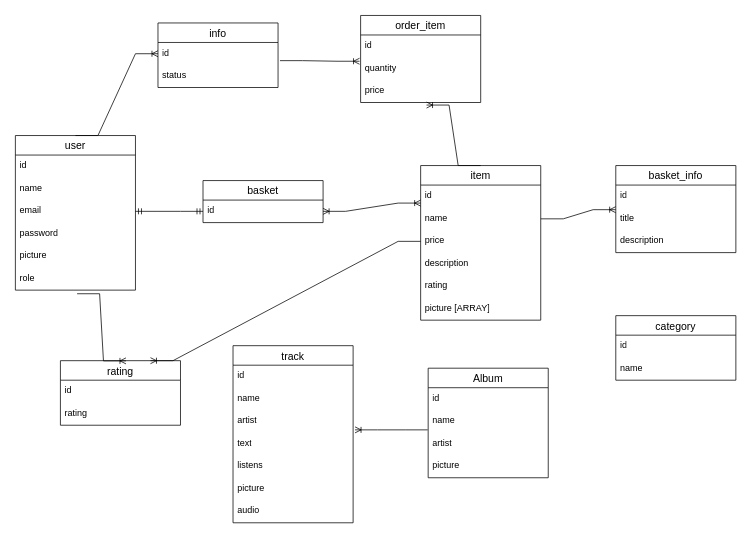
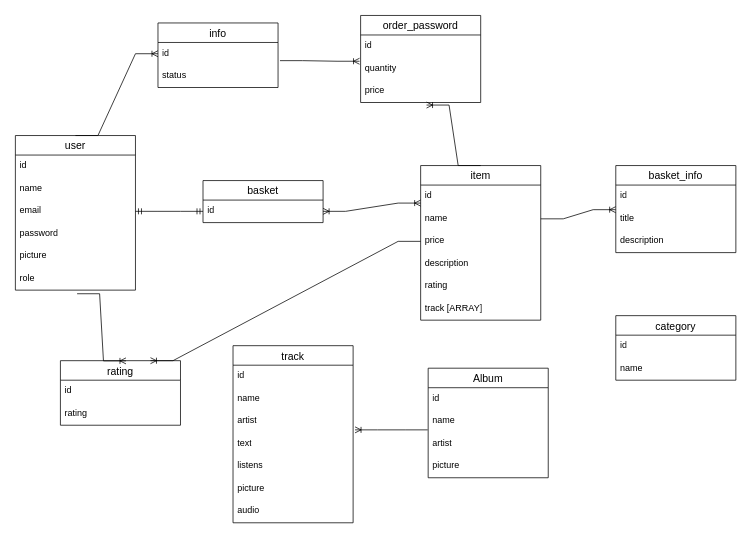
  <mxCell id="0" />
  <mxCell id="1" parent="0" />
  <mxCell id="2" value="track" style="swimlane;fontStyle=0;childLayout=stackLayout;horizontal=1;startSize=26;horizontalStack=0;resizeParent=1;resizeParentMax=0;resizeLast=0;collapsible=1;marginBottom=0;align=center;fontSize=14;" parent="1" vertex="1"><mxGeometry x="310" y="460" width="160" height="236" as="geometry"><mxRectangle x="310" y="230" width="70" height="30" as="alternateBounds" /></mxGeometry></mxCell>
  <mxCell id="3" value="id" style="text;strokeColor=none;fillColor=none;spacingLeft=4;spacingRight=4;overflow=hidden;rotatable=0;points=[[0,0.5],[1,0.5]];portConstraint=eastwest;fontSize=12;whiteSpace=wrap;html=1;" parent="2" vertex="1"><mxGeometry y="26" width="160" height="30" as="geometry" /></mxCell>
  <mxCell id="4" value="name" style="text;strokeColor=none;fillColor=none;spacingLeft=4;spacingRight=4;overflow=hidden;rotatable=0;points=[[0,0.5],[1,0.5]];portConstraint=eastwest;fontSize=12;whiteSpace=wrap;html=1;" parent="2" vertex="1"><mxGeometry y="56" width="160" height="30" as="geometry" /></mxCell>
  <mxCell id="5" value="artist" style="text;strokeColor=none;fillColor=none;spacingLeft=4;spacingRight=4;overflow=hidden;rotatable=0;points=[[0,0.5],[1,0.5]];portConstraint=eastwest;fontSize=12;whiteSpace=wrap;html=1;" parent="2" vertex="1"><mxGeometry y="86" width="160" height="30" as="geometry" /></mxCell>
  <mxCell id="6" value="text" style="text;strokeColor=none;fillColor=none;spacingLeft=4;spacingRight=4;overflow=hidden;rotatable=0;points=[[0,0.5],[1,0.5]];portConstraint=eastwest;fontSize=12;whiteSpace=wrap;html=1;" parent="2" vertex="1"><mxGeometry y="116" width="160" height="30" as="geometry" /></mxCell>
  <mxCell id="7" value="listens" style="text;strokeColor=none;fillColor=none;spacingLeft=4;spacingRight=4;overflow=hidden;rotatable=0;points=[[0,0.5],[1,0.5]];portConstraint=eastwest;fontSize=12;whiteSpace=wrap;html=1;" parent="2" vertex="1"><mxGeometry y="146" width="160" height="30" as="geometry" /></mxCell>
  <mxCell id="8" value="picture" style="text;strokeColor=none;fillColor=none;spacingLeft=4;spacingRight=4;overflow=hidden;rotatable=0;points=[[0,0.5],[1,0.5]];portConstraint=eastwest;fontSize=12;whiteSpace=wrap;html=1;" parent="2" vertex="1"><mxGeometry y="176" width="160" height="30" as="geometry" /></mxCell>
  <mxCell id="9" value="audio" style="text;strokeColor=none;fillColor=none;spacingLeft=4;spacingRight=4;overflow=hidden;rotatable=0;points=[[0,0.5],[1,0.5]];portConstraint=eastwest;fontSize=12;whiteSpace=wrap;html=1;" parent="2" vertex="1"><mxGeometry y="206" width="160" height="30" as="geometry" /></mxCell>
  <mxCell id="10" value="Album" style="swimlane;fontStyle=0;childLayout=stackLayout;horizontal=1;startSize=26;horizontalStack=0;resizeParent=1;resizeParentMax=0;resizeLast=0;collapsible=1;marginBottom=0;align=center;fontSize=14;" parent="1" vertex="1"><mxGeometry x="570" y="490" width="160" height="146" as="geometry"><mxRectangle x="310" y="230" width="70" height="30" as="alternateBounds" /></mxGeometry></mxCell>
  <mxCell id="11" value="id" style="text;strokeColor=none;fillColor=none;spacingLeft=4;spacingRight=4;overflow=hidden;rotatable=0;points=[[0,0.5],[1,0.5]];portConstraint=eastwest;fontSize=12;whiteSpace=wrap;html=1;" parent="10" vertex="1"><mxGeometry y="26" width="160" height="30" as="geometry" /></mxCell>
  <mxCell id="12" value="name" style="text;strokeColor=none;fillColor=none;spacingLeft=4;spacingRight=4;overflow=hidden;rotatable=0;points=[[0,0.5],[1,0.5]];portConstraint=eastwest;fontSize=12;whiteSpace=wrap;html=1;" parent="10" vertex="1"><mxGeometry y="56" width="160" height="30" as="geometry" /></mxCell>
  <mxCell id="13" value="artist" style="text;strokeColor=none;fillColor=none;spacingLeft=4;spacingRight=4;overflow=hidden;rotatable=0;points=[[0,0.5],[1,0.5]];portConstraint=eastwest;fontSize=12;whiteSpace=wrap;html=1;" parent="10" vertex="1"><mxGeometry y="86" width="160" height="30" as="geometry" /></mxCell>
  <mxCell id="14" value="picture" style="text;strokeColor=none;fillColor=none;spacingLeft=4;spacingRight=4;overflow=hidden;rotatable=0;points=[[0,0.5],[1,0.5]];portConstraint=eastwest;fontSize=12;whiteSpace=wrap;html=1;" parent="10" vertex="1"><mxGeometry y="116" width="160" height="30" as="geometry" /></mxCell>
  <mxCell id="15" value="user" style="swimlane;fontStyle=0;childLayout=stackLayout;horizontal=1;startSize=26;horizontalStack=0;resizeParent=1;resizeParentMax=0;resizeLast=0;collapsible=1;marginBottom=0;align=center;fontSize=14;" parent="1" vertex="1"><mxGeometry x="20" y="180" width="160" height="206" as="geometry"><mxRectangle x="310" y="230" width="70" height="30" as="alternateBounds" /></mxGeometry></mxCell>
  <mxCell id="16" value="id" style="text;strokeColor=none;fillColor=none;spacingLeft=4;spacingRight=4;overflow=hidden;rotatable=0;points=[[0,0.5],[1,0.5]];portConstraint=eastwest;fontSize=12;whiteSpace=wrap;html=1;" parent="15" vertex="1"><mxGeometry y="26" width="160" height="30" as="geometry" /></mxCell>
  <mxCell id="17" value="name" style="text;strokeColor=none;fillColor=none;spacingLeft=4;spacingRight=4;overflow=hidden;rotatable=0;points=[[0,0.5],[1,0.5]];portConstraint=eastwest;fontSize=12;whiteSpace=wrap;html=1;" parent="15" vertex="1"><mxGeometry y="56" width="160" height="30" as="geometry" /></mxCell>
  <mxCell id="18" value="email" style="text;strokeColor=none;fillColor=none;spacingLeft=4;spacingRight=4;overflow=hidden;rotatable=0;points=[[0,0.5],[1,0.5]];portConstraint=eastwest;fontSize=12;whiteSpace=wrap;html=1;" parent="15" vertex="1"><mxGeometry y="86" width="160" height="30" as="geometry" /></mxCell>
  <mxCell id="19" value="password" style="text;strokeColor=none;fillColor=none;spacingLeft=4;spacingRight=4;overflow=hidden;rotatable=0;points=[[0,0.5],[1,0.5]];portConstraint=eastwest;fontSize=12;whiteSpace=wrap;html=1;" parent="15" vertex="1"><mxGeometry y="116" width="160" height="30" as="geometry" /></mxCell>
  <mxCell id="20" value="picture" style="text;strokeColor=none;fillColor=none;spacingLeft=4;spacingRight=4;overflow=hidden;rotatable=0;points=[[0,0.5],[1,0.5]];portConstraint=eastwest;fontSize=12;whiteSpace=wrap;html=1;" parent="15" vertex="1"><mxGeometry y="146" width="160" height="30" as="geometry" /></mxCell>
  <mxCell id="21" value="role" style="text;strokeColor=none;fillColor=none;spacingLeft=4;spacingRight=4;overflow=hidden;rotatable=0;points=[[0,0.5],[1,0.5]];portConstraint=eastwest;fontSize=12;whiteSpace=wrap;html=1;" parent="15" vertex="1"><mxGeometry y="176" width="160" height="30" as="geometry" /></mxCell>
  <mxCell id="22" value="basket" style="swimlane;fontStyle=0;childLayout=stackLayout;horizontal=1;startSize=26;horizontalStack=0;resizeParent=1;resizeParentMax=0;resizeLast=0;collapsible=1;marginBottom=0;align=center;fontSize=14;" parent="1" vertex="1"><mxGeometry x="270" y="240" width="160" height="56" as="geometry"><mxRectangle x="310" y="230" width="70" height="30" as="alternateBounds" /></mxGeometry></mxCell>
  <mxCell id="23" value="id" style="text;strokeColor=none;fillColor=none;spacingLeft=4;spacingRight=4;overflow=hidden;rotatable=0;points=[[0,0.5],[1,0.5]];portConstraint=eastwest;fontSize=12;whiteSpace=wrap;html=1;" parent="22" vertex="1"><mxGeometry y="26" width="160" height="30" as="geometry" /></mxCell>
  <mxCell id="24" value="" style="edgeStyle=entityRelationEdgeStyle;fontSize=12;html=1;endArrow=ERmandOne;startArrow=ERmandOne;rounded=0;entryX=0;entryY=0.5;entryDx=0;entryDy=0;exitX=1;exitY=0.5;exitDx=0;exitDy=0;" parent="1" source="18" target="23" edge="1"><mxGeometry width="100" height="100" relative="1" as="geometry"><mxPoint x="200" y="300" as="sourcePoint" /><mxPoint x="280" y="283.802" as="targetPoint" /><Array as="points"><mxPoint x="270.96" y="289.01" /></Array></mxGeometry></mxCell>
  <mxCell id="25" value="item" style="swimlane;fontStyle=0;childLayout=stackLayout;horizontal=1;startSize=26;horizontalStack=0;resizeParent=1;resizeParentMax=0;resizeLast=0;collapsible=1;marginBottom=0;align=center;fontSize=14;" parent="1" vertex="1"><mxGeometry x="560" y="220" width="160" height="206" as="geometry"><mxRectangle x="310" y="230" width="70" height="30" as="alternateBounds" /></mxGeometry></mxCell>
  <mxCell id="26" value="id" style="text;strokeColor=none;fillColor=none;spacingLeft=4;spacingRight=4;overflow=hidden;rotatable=0;points=[[0,0.5],[1,0.5]];portConstraint=eastwest;fontSize=12;whiteSpace=wrap;html=1;" parent="25" vertex="1"><mxGeometry y="26" width="160" height="30" as="geometry" /></mxCell>
  <mxCell id="27" value="name" style="text;strokeColor=none;fillColor=none;spacingLeft=4;spacingRight=4;overflow=hidden;rotatable=0;points=[[0,0.5],[1,0.5]];portConstraint=eastwest;fontSize=12;whiteSpace=wrap;html=1;" parent="25" vertex="1"><mxGeometry y="56" width="160" height="30" as="geometry" /></mxCell>
  <mxCell id="28" value="price" style="text;strokeColor=none;fillColor=none;spacingLeft=4;spacingRight=4;overflow=hidden;rotatable=0;points=[[0,0.5],[1,0.5]];portConstraint=eastwest;fontSize=12;whiteSpace=wrap;html=1;" parent="25" vertex="1"><mxGeometry y="86" width="160" height="30" as="geometry" /></mxCell>
  <mxCell id="29" value="description" style="text;strokeColor=none;fillColor=none;spacingLeft=4;spacingRight=4;overflow=hidden;rotatable=0;points=[[0,0.5],[1,0.5]];portConstraint=eastwest;fontSize=12;whiteSpace=wrap;html=1;" parent="25" vertex="1"><mxGeometry y="116" width="160" height="30" as="geometry" /></mxCell>
  <mxCell id="30" value="rating" style="text;strokeColor=none;fillColor=none;spacingLeft=4;spacingRight=4;overflow=hidden;rotatable=0;points=[[0,0.5],[1,0.5]];portConstraint=eastwest;fontSize=12;whiteSpace=wrap;html=1;" parent="25" vertex="1"><mxGeometry y="146" width="160" height="30" as="geometry" /></mxCell>
- <mxCell id="31" value="picture [ARRAY]" style="text;strokeColor=none;fillColor=none;spacingLeft=4;spacingRight=4;overflow=hidden;rotatable=0;points=[[0,0.5],[1,0.5]];portConstraint=eastwest;fontSize=12;whiteSpace=wrap;html=1;" parent="25" vertex="1"><mxGeometry y="176" width="160" height="30" as="geometry" /></mxCell>
+ <mxCell id="31" value="track [ARRAY]" style="text;strokeColor=none;fillColor=none;spacingLeft=4;spacingRight=4;overflow=hidden;rotatable=0;points=[[0,0.5],[1,0.5]];portConstraint=eastwest;fontSize=12;whiteSpace=wrap;html=1;" parent="25" vertex="1"><mxGeometry y="176" width="160" height="30" as="geometry" /></mxCell>
  <mxCell id="32" value="rating" style="swimlane;fontStyle=0;childLayout=stackLayout;horizontal=1;startSize=26;horizontalStack=0;resizeParent=1;resizeParentMax=0;resizeLast=0;collapsible=1;marginBottom=0;align=center;fontSize=14;" parent="1" vertex="1"><mxGeometry y="480" width="160" height="86" as="geometry" x="80"><mxRectangle x="310" y="230" width="70" height="30" as="alternateBounds" /></mxGeometry></mxCell>
  <mxCell id="33" value="id" style="text;strokeColor=none;fillColor=none;spacingLeft=4;spacingRight=4;overflow=hidden;rotatable=0;points=[[0,0.5],[1,0.5]];portConstraint=eastwest;fontSize=12;whiteSpace=wrap;html=1;" parent="32" vertex="1"><mxGeometry y="26" width="160" height="30" as="geometry" /></mxCell>
  <mxCell id="34" value="rating" style="text;strokeColor=none;fillColor=none;spacingLeft=4;spacingRight=4;overflow=hidden;rotatable=0;points=[[0,0.5],[1,0.5]];portConstraint=eastwest;fontSize=12;whiteSpace=wrap;html=1;" parent="32" vertex="1"><mxGeometry y="56" width="160" height="30" as="geometry" /></mxCell>
  <mxCell id="35" value="basket_info" style="swimlane;fontStyle=0;childLayout=stackLayout;horizontal=1;startSize=26;horizontalStack=0;resizeParent=1;resizeParentMax=0;resizeLast=0;collapsible=1;marginBottom=0;align=center;fontSize=14;" parent="1" vertex="1"><mxGeometry x="820" y="220" width="160" height="116" as="geometry"><mxRectangle x="310" y="230" width="70" height="30" as="alternateBounds" /></mxGeometry></mxCell>
  <mxCell id="36" value="id" style="text;strokeColor=none;fillColor=none;spacingLeft=4;spacingRight=4;overflow=hidden;rotatable=0;points=[[0,0.5],[1,0.5]];portConstraint=eastwest;fontSize=12;whiteSpace=wrap;html=1;" parent="35" vertex="1"><mxGeometry y="26" width="160" height="30" as="geometry" /></mxCell>
  <mxCell id="37" value="title" style="text;strokeColor=none;fillColor=none;spacingLeft=4;spacingRight=4;overflow=hidden;rotatable=0;points=[[0,0.5],[1,0.5]];portConstraint=eastwest;fontSize=12;whiteSpace=wrap;html=1;" parent="35" vertex="1"><mxGeometry y="56" width="160" height="30" as="geometry" /></mxCell>
  <mxCell id="38" value="description" style="text;strokeColor=none;fillColor=none;spacingLeft=4;spacingRight=4;overflow=hidden;rotatable=0;points=[[0,0.5],[1,0.5]];portConstraint=eastwest;fontSize=12;whiteSpace=wrap;html=1;" parent="35" vertex="1"><mxGeometry y="86" width="160" height="30" as="geometry" /></mxCell>
  <mxCell id="39" value="category" style="swimlane;fontStyle=0;childLayout=stackLayout;horizontal=1;startSize=26;horizontalStack=0;resizeParent=1;resizeParentMax=0;resizeLast=0;collapsible=1;marginBottom=0;align=center;fontSize=14;" parent="1" vertex="1"><mxGeometry x="820" y="420" width="160" height="86" as="geometry"><mxRectangle x="310" y="230" width="70" height="30" as="alternateBounds" /></mxGeometry></mxCell>
  <mxCell id="40" value="id" style="text;strokeColor=none;fillColor=none;spacingLeft=4;spacingRight=4;overflow=hidden;rotatable=0;points=[[0,0.5],[1,0.5]];portConstraint=eastwest;fontSize=12;whiteSpace=wrap;html=1;" parent="39" vertex="1"><mxGeometry y="26" width="160" height="30" as="geometry" /></mxCell>
  <mxCell id="41" value="name" style="text;strokeColor=none;fillColor=none;spacingLeft=4;spacingRight=4;overflow=hidden;rotatable=0;points=[[0,0.5],[1,0.5]];portConstraint=eastwest;fontSize=12;whiteSpace=wrap;html=1;" parent="39" vertex="1"><mxGeometry y="56" width="160" height="30" as="geometry" /></mxCell>
  <mxCell id="42" value="" style="edgeStyle=entityRelationEdgeStyle;fontSize=12;html=1;endArrow=ERoneToMany;startArrow=ERoneToMany;rounded=0;exitX=1;exitY=0.5;exitDx=0;exitDy=0;entryX=0;entryY=0.8;entryDx=0;entryDy=0;entryPerimeter=0;" parent="1" source="23" target="26" edge="1"><mxGeometry width="100" height="100" relative="1" as="geometry"><mxPoint x="440" y="370" as="sourcePoint" /><mxPoint x="540" y="270" as="targetPoint" /></mxGeometry></mxCell>
  <mxCell id="43" value="" style="edgeStyle=entityRelationEdgeStyle;fontSize=12;html=1;endArrow=ERoneToMany;rounded=0;exitX=1;exitY=0.5;exitDx=0;exitDy=0;entryX=-0.001;entryY=0.093;entryDx=0;entryDy=0;entryPerimeter=0;" parent="1" source="27" edge="1"><mxGeometry width="100" height="100" relative="1" as="geometry"><mxPoint x="740" y="400" as="sourcePoint" /><mxPoint x="819.84" y="278.79" as="targetPoint" /></mxGeometry></mxCell>
  <mxCell id="44" value="" style="edgeStyle=entityRelationEdgeStyle;fontSize=12;html=1;endArrow=ERoneToMany;rounded=0;entryX=0.546;entryY=0.003;entryDx=0;entryDy=0;entryPerimeter=0;exitX=0.514;exitY=1.16;exitDx=0;exitDy=0;exitPerimeter=0;" parent="1" source="21" target="32" edge="1"><mxGeometry width="100" height="100" relative="1" as="geometry"><mxPoint x="70" y="490" as="sourcePoint" /><mxPoint x="170" y="390" as="targetPoint" /></mxGeometry></mxCell>
  <mxCell id="45" value="" style="edgeStyle=entityRelationEdgeStyle;fontSize=12;html=1;endArrow=ERoneToMany;rounded=0;entryX=0.75;entryY=0;entryDx=0;entryDy=0;exitX=0;exitY=0.5;exitDx=0;exitDy=0;" parent="1" source="28" target="32" edge="1"><mxGeometry width="100" height="100" relative="1" as="geometry"><mxPoint x="360" y="460" as="sourcePoint" /><mxPoint x="460" y="360" as="targetPoint" /><Array as="points"><mxPoint x="380" y="320" /><mxPoint x="210" y="450" /><mxPoint x="720" y="290" /><mxPoint x="320" y="370" /></Array></mxGeometry></mxCell>
  <mxCell id="46" value="info" style="swimlane;fontStyle=0;childLayout=stackLayout;horizontal=1;startSize=26;horizontalStack=0;resizeParent=1;resizeParentMax=0;resizeLast=0;collapsible=1;marginBottom=0;align=center;fontSize=14;" vertex="1" parent="1"><mxGeometry x="210" y="30" width="160" height="86" as="geometry"><mxRectangle x="310" y="230" width="70" height="30" as="alternateBounds" /></mxGeometry></mxCell>
  <mxCell id="47" value="id" style="text;strokeColor=none;fillColor=none;spacingLeft=4;spacingRight=4;overflow=hidden;rotatable=0;points=[[0,0.5],[1,0.5]];portConstraint=eastwest;fontSize=12;whiteSpace=wrap;html=1;" vertex="1" parent="46"><mxGeometry y="26" width="160" height="30" as="geometry" /></mxCell>
  <mxCell id="48" value="status" style="text;strokeColor=none;fillColor=none;spacingLeft=4;spacingRight=4;overflow=hidden;rotatable=0;points=[[0,0.5],[1,0.5]];portConstraint=eastwest;fontSize=12;whiteSpace=wrap;html=1;" vertex="1" parent="46"><mxGeometry y="56" width="160" height="30" as="geometry" /></mxCell>
- <mxCell id="49" value="order_item" style="swimlane;fontStyle=0;childLayout=stackLayout;horizontal=1;startSize=26;horizontalStack=0;resizeParent=1;resizeParentMax=0;resizeLast=0;collapsible=1;marginBottom=0;align=center;fontSize=14;" vertex="1" parent="1"><mxGeometry x="480" y="20" width="160" height="116" as="geometry"><mxRectangle x="310" y="230" width="70" height="30" as="alternateBounds" /></mxGeometry></mxCell>
+ <mxCell id="49" value="order_password" style="swimlane;fontStyle=0;childLayout=stackLayout;horizontal=1;startSize=26;horizontalStack=0;resizeParent=1;resizeParentMax=0;resizeLast=0;collapsible=1;marginBottom=0;align=center;fontSize=14;" vertex="1" parent="1"><mxGeometry x="480" y="20" width="160" height="116" as="geometry"><mxRectangle x="310" y="230" width="70" height="30" as="alternateBounds" /></mxGeometry></mxCell>
  <mxCell id="50" value="id" style="text;strokeColor=none;fillColor=none;spacingLeft=4;spacingRight=4;overflow=hidden;rotatable=0;points=[[0,0.5],[1,0.5]];portConstraint=eastwest;fontSize=12;whiteSpace=wrap;html=1;" vertex="1" parent="49"><mxGeometry y="26" width="160" height="30" as="geometry" /></mxCell>
  <mxCell id="51" value="quantity" style="text;strokeColor=none;fillColor=none;spacingLeft=4;spacingRight=4;overflow=hidden;rotatable=0;points=[[0,0.5],[1,0.5]];portConstraint=eastwest;fontSize=12;whiteSpace=wrap;html=1;" vertex="1" parent="49"><mxGeometry y="56" width="160" height="30" as="geometry" /></mxCell>
  <mxCell id="52" value="price" style="text;strokeColor=none;fillColor=none;spacingLeft=4;spacingRight=4;overflow=hidden;rotatable=0;points=[[0,0.5],[1,0.5]];portConstraint=eastwest;fontSize=12;whiteSpace=wrap;html=1;" vertex="1" parent="49"><mxGeometry y="86" width="160" height="30" as="geometry" /></mxCell>
  <mxCell id="53" value="" style="edgeStyle=entityRelationEdgeStyle;fontSize=12;html=1;endArrow=ERoneToMany;rounded=0;exitX=0.5;exitY=0;exitDx=0;exitDy=0;entryX=0;entryY=0.5;entryDx=0;entryDy=0;" edge="1" parent="1" source="15" target="47"><mxGeometry width="100" height="100" relative="1" as="geometry"><mxPoint x="100" y="140" as="sourcePoint" /><mxPoint x="200" as="targetPoint" y="40" /></mxGeometry></mxCell>
  <mxCell id="54" value="" style="edgeStyle=entityRelationEdgeStyle;fontSize=12;html=1;endArrow=ERoneToMany;rounded=0;exitX=1.016;exitY=0.807;exitDx=0;exitDy=0;exitPerimeter=0;entryX=-0.009;entryY=0.167;entryDx=0;entryDy=0;entryPerimeter=0;" edge="1" parent="1" source="47" target="51"><mxGeometry width="100" height="100" relative="1" as="geometry"><mxPoint x="380" y="150" as="sourcePoint" /><mxPoint x="480" y="50" as="targetPoint" /></mxGeometry></mxCell>
  <mxCell id="55" value="" style="edgeStyle=entityRelationEdgeStyle;fontSize=12;html=1;endArrow=ERoneToMany;rounded=0;exitX=0.5;exitY=0;exitDx=0;exitDy=0;entryX=0.549;entryY=1.113;entryDx=0;entryDy=0;entryPerimeter=0;" edge="1" parent="1" source="25" target="52"><mxGeometry width="100" height="100" relative="1" as="geometry"><mxPoint x="650" y="190" as="sourcePoint" /><mxPoint x="800" y="90" as="targetPoint" /></mxGeometry></mxCell>
  <mxCell id="56" value="" style="edgeStyle=entityRelationEdgeStyle;fontSize=12;html=1;endArrow=ERoneToMany;rounded=0;exitX=-0.004;exitY=0.873;exitDx=0;exitDy=0;entryX=1.016;entryY=-0.127;entryDx=0;entryDy=0;entryPerimeter=0;exitPerimeter=0;" edge="1" parent="1" source="12" target="6"><mxGeometry width="100" height="100" relative="1" as="geometry"><mxPoint x="700" y="716" as="sourcePoint" /><mxPoint x="524" y="700" as="targetPoint" /></mxGeometry></mxCell>
